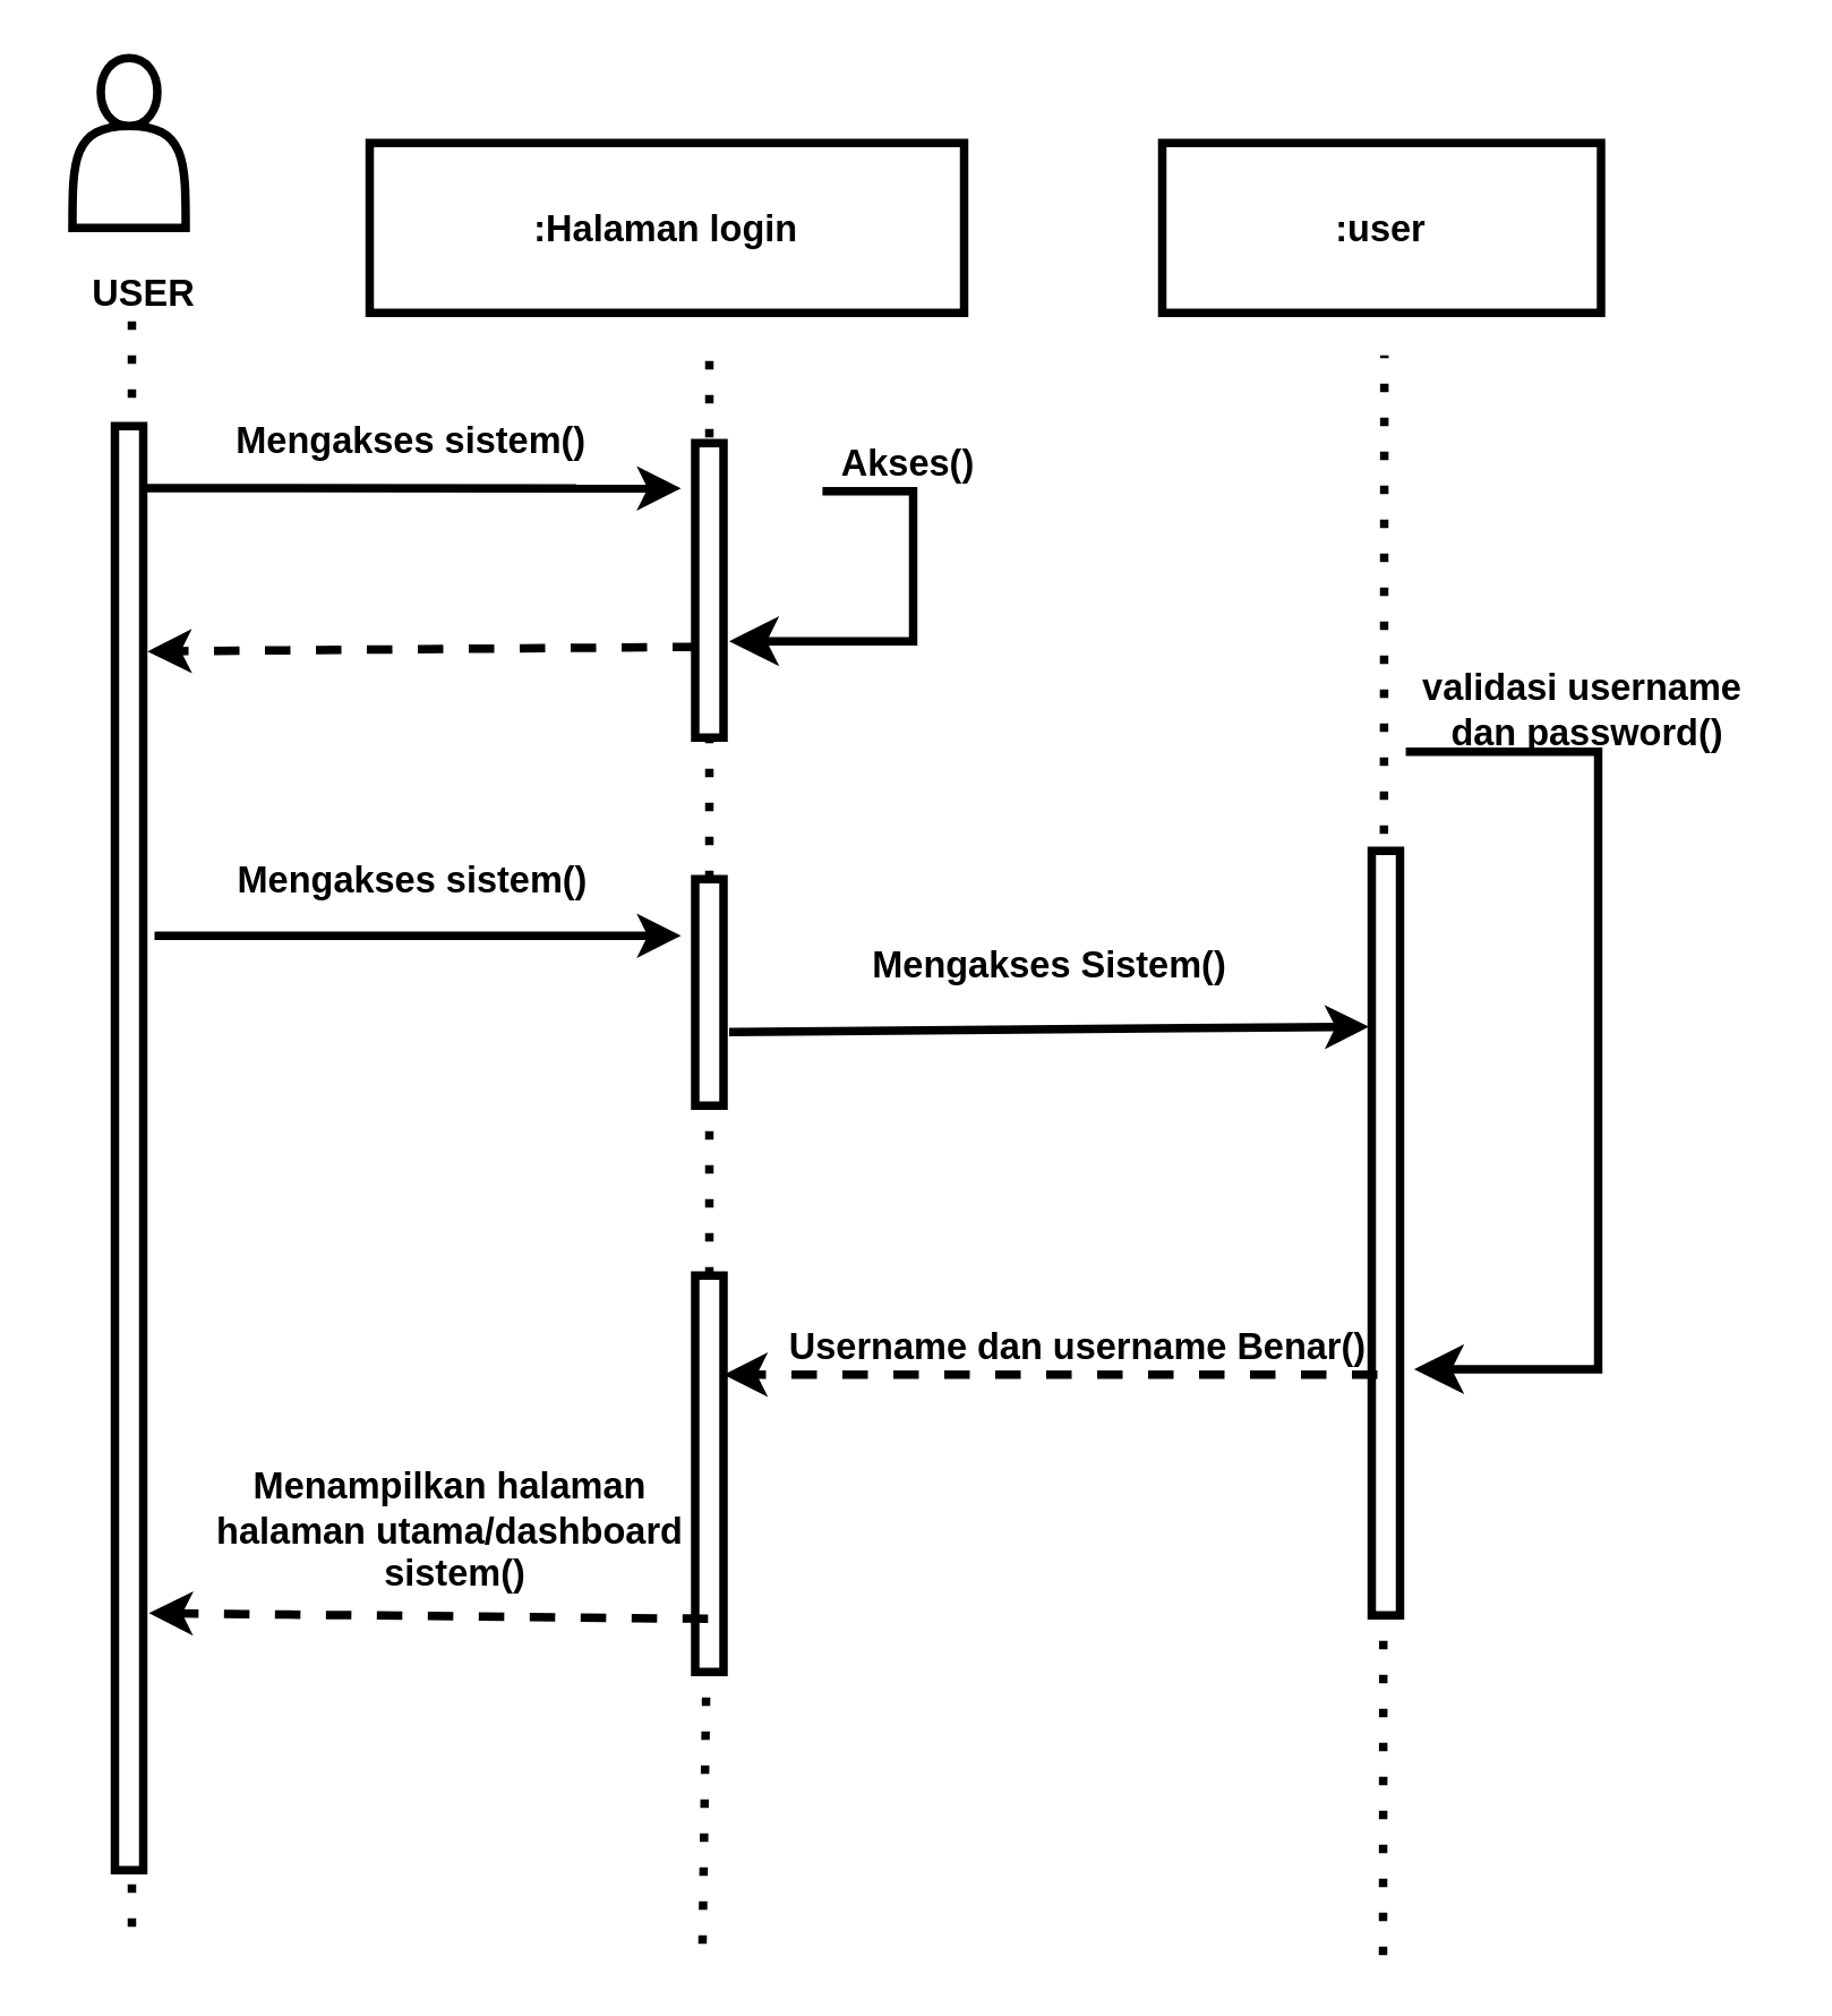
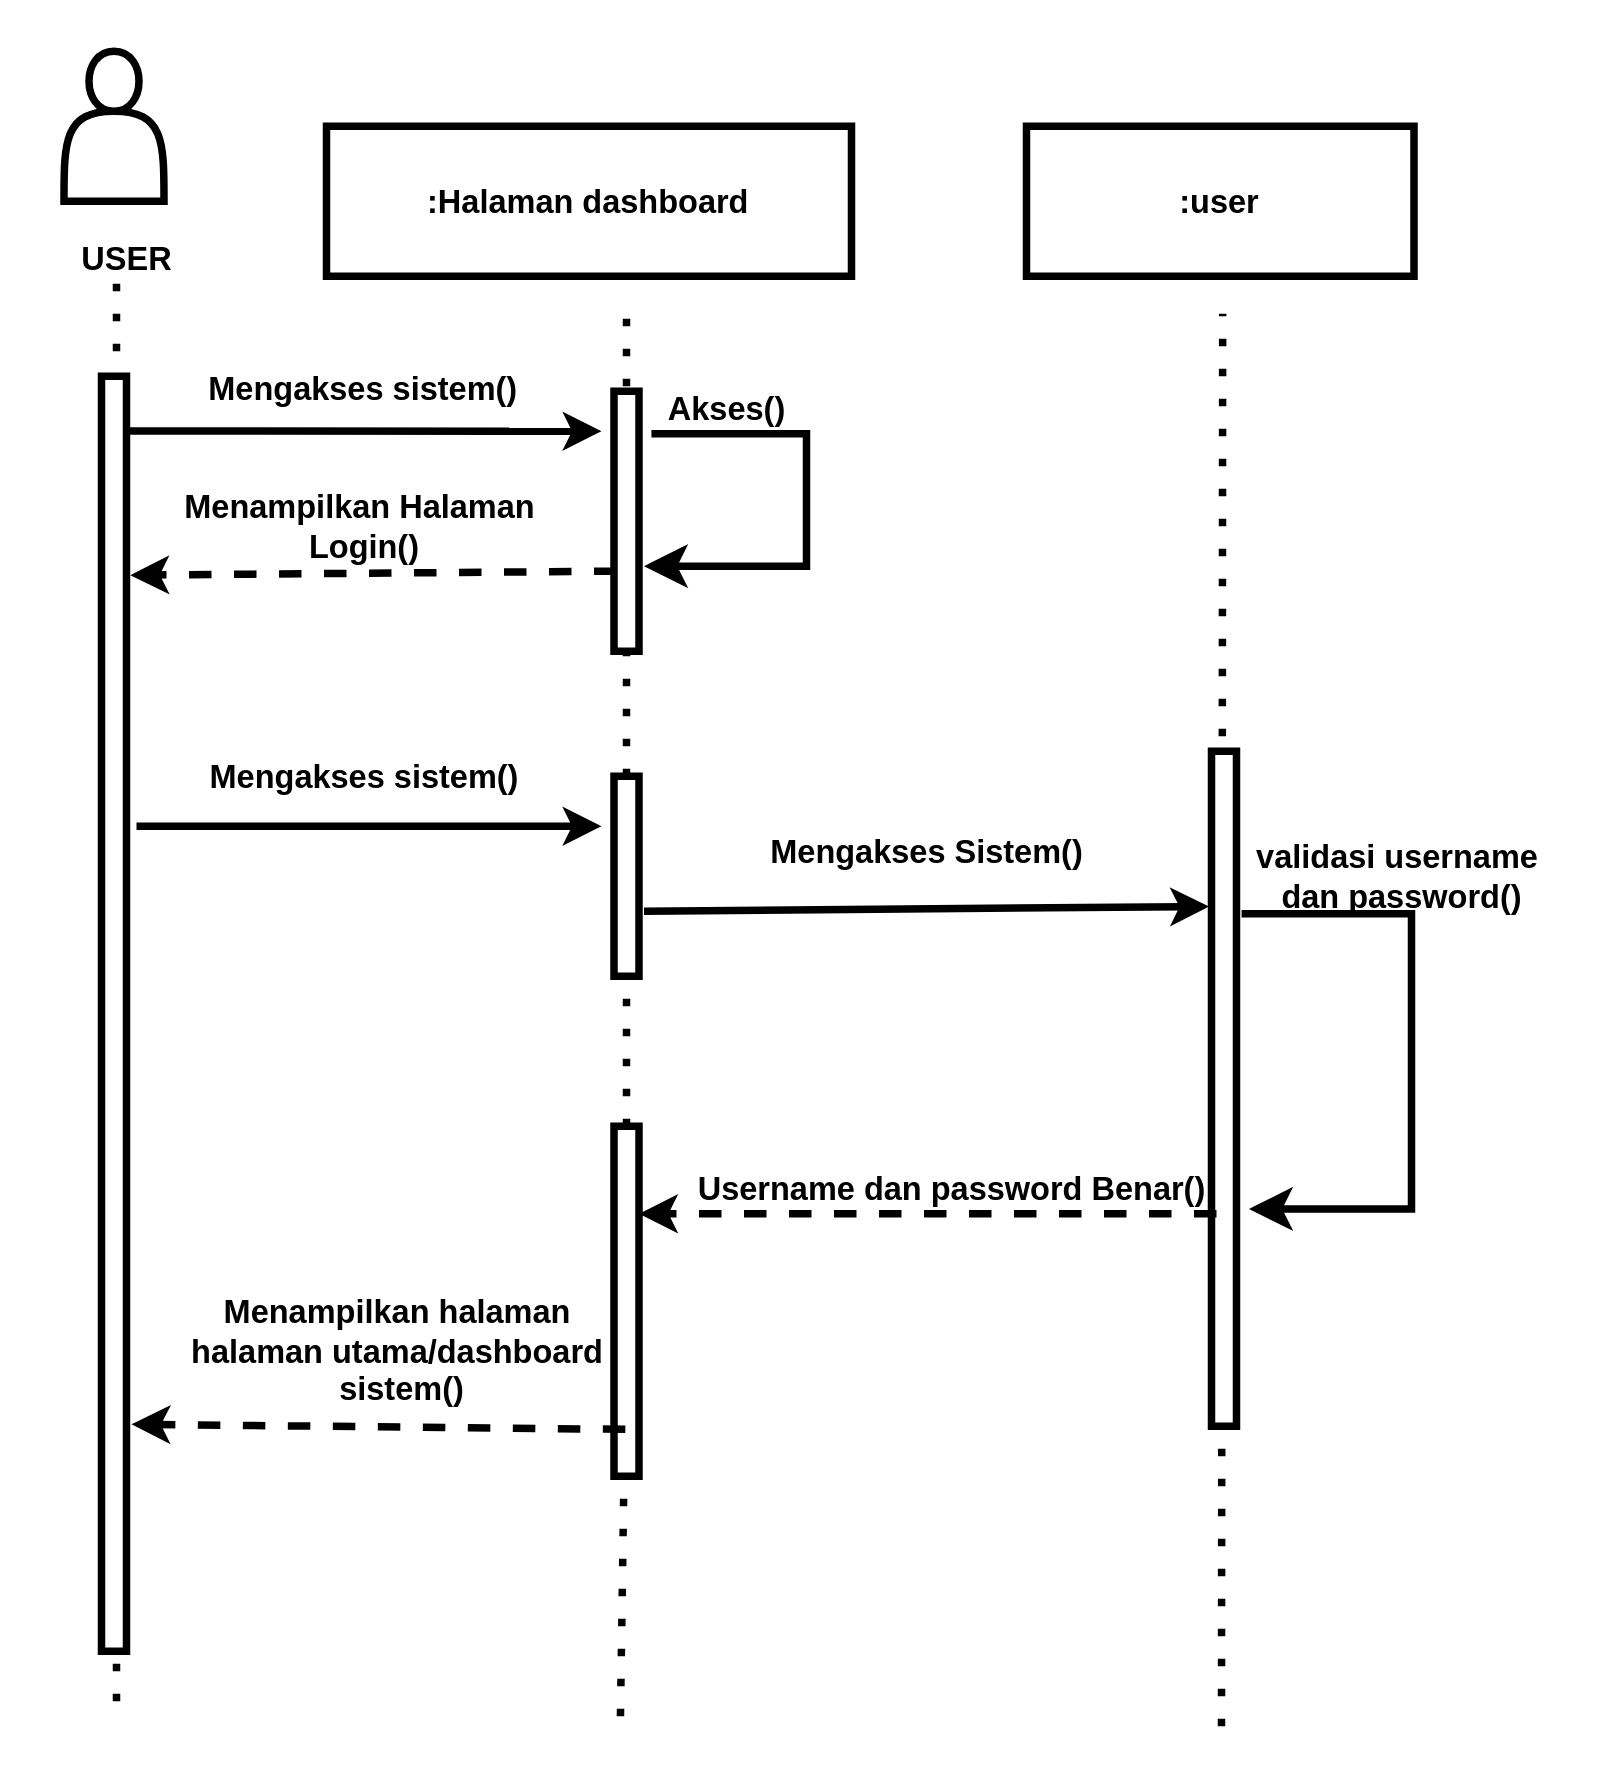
  <mxCell id="0" />
  <mxCell id="1" parent="0" />
- <mxCell id="2" value=":Halaman login" style="rounded=0;whiteSpace=wrap;html=1;fillColor=none;strokeWidth=3;fontSize=13;fontStyle=1" vertex="1" parent="1"><mxGeometry x="130" y="50" width="210" height="60" as="geometry" /></mxCell>
+ <mxCell id="2" value=":Halaman dashboard" style="rounded=0;whiteSpace=wrap;html=1;fillColor=none;strokeWidth=3;fontSize=13;fontStyle=1" vertex="1" parent="1"><mxGeometry x="130" y="50" width="210" height="60" as="geometry" /></mxCell>
  <mxCell id="3" value="&lt;span&gt;:user&lt;/span&gt;" style="rounded=0;whiteSpace=wrap;html=1;fillColor=none;strokeWidth=3;fontSize=13;fontStyle=1" vertex="1" parent="1"><mxGeometry x="410" y="50" width="155" height="60" as="geometry" /></mxCell>
  <mxCell id="4" value="" style="endArrow=classic;html=1;exitX=1.1;exitY=0.043;exitDx=0;exitDy=0;exitPerimeter=0;strokeWidth=3;fontSize=13;fontStyle=1" edge="1" parent="1" source="10"><mxGeometry width="50" height="50" relative="1" as="geometry"><mxPoint x="410" y="340" as="sourcePoint" /><mxPoint x="240" y="172" as="targetPoint" /></mxGeometry></mxCell>
  <mxCell id="5" value="" style="endArrow=classic;html=1;entryX=1.153;entryY=0.156;entryDx=0;entryDy=0;entryPerimeter=0;dashed=1;exitX=0.1;exitY=0.692;exitDx=0;exitDy=0;exitPerimeter=0;strokeWidth=3;fontSize=13;fontStyle=1" edge="1" parent="1" source="12" target="10"><mxGeometry width="50" height="50" relative="1" as="geometry"><mxPoint x="240" y="210" as="sourcePoint" /><mxPoint x="250" y="182" as="targetPoint" /></mxGeometry></mxCell>
  <mxCell id="6" value="Mengakses sistem()" style="text;html=1;align=center;verticalAlign=middle;whiteSpace=wrap;rounded=0;strokeWidth=3;fontSize=13;fontStyle=1" vertex="1" parent="1"><mxGeometry x="80" y="140" width="130" height="30" as="geometry" /></mxCell>
- <mxCell id="8" value="Akses()" style="text;html=1;align=center;verticalAlign=middle;resizable=0;points=[];autosize=1;strokeColor=none;fillColor=none;strokeWidth=3;fontSize=13;fontStyle=1" vertex="1" parent="1"><mxGeometry x="285" y="148" width="70" height="30" as="geometry" /></mxCell>
+ <mxCell id="7" value="Menampilkan Halaman&amp;nbsp;&lt;div&gt;Login()&lt;/div&gt;" style="text;html=1;align=center;verticalAlign=middle;resizable=0;points=[];autosize=1;strokeColor=none;fillColor=none;strokeWidth=3;fontSize=13;fontStyle=1" vertex="1" parent="1"><mxGeometry x="65" y="190" width="160" height="40" as="geometry" /></mxCell>
+ <mxCell id="8" value="Akses()" style="text;html=1;align=center;verticalAlign=middle;resizable=0;points=[];autosize=1;strokeColor=none;fillColor=none;strokeWidth=3;fontSize=13;fontStyle=1" vertex="1" parent="1"><mxGeometry x="255" y="148" width="70" height="30" as="geometry" /></mxCell>
  <mxCell id="9" value="" style="endArrow=none;dashed=1;html=1;dashPattern=1 3;strokeWidth=3;fontSize=13;fontStyle=1" edge="1" parent="1"><mxGeometry width="50" height="50" relative="1" as="geometry"><mxPoint x="46" y="680" as="sourcePoint" /><mxPoint x="46" y="110" as="targetPoint" /></mxGeometry></mxCell>
  <mxCell id="10" value="" style="rounded=0;whiteSpace=wrap;html=1;fillColor=default;strokeWidth=3;fontSize=13;fontStyle=1" vertex="1" parent="1"><mxGeometry x="40" y="150" width="10" height="510" as="geometry" /></mxCell>
  <mxCell id="11" value="" style="endArrow=none;dashed=1;html=1;dashPattern=1 3;strokeWidth=3;fontSize=13;fontStyle=1" edge="1" parent="1" source="26"><mxGeometry width="50" height="50" relative="1" as="geometry"><mxPoint x="247.58" y="686" as="sourcePoint" /><mxPoint x="250" y="120" as="targetPoint" /></mxGeometry></mxCell>
  <mxCell id="12" value="" style="rounded=0;whiteSpace=wrap;html=1;fillColor=default;strokeWidth=3;fontSize=13;fontStyle=1" vertex="1" parent="1"><mxGeometry x="245" y="156" width="10" height="104" as="geometry" /></mxCell>
  <mxCell id="13" value="" style="endArrow=none;dashed=1;html=1;dashPattern=1 3;strokeWidth=3;fontSize=13;fontStyle=1" edge="1" parent="1" target="14"><mxGeometry width="50" height="50" relative="1" as="geometry"><mxPoint x="247.58" y="686" as="sourcePoint" /><mxPoint x="247.58" y="136" as="targetPoint" /></mxGeometry></mxCell>
  <mxCell id="14" value="" style="rounded=0;whiteSpace=wrap;html=1;fillColor=default;strokeWidth=3;fontSize=13;fontStyle=1" vertex="1" parent="1"><mxGeometry x="245" y="450" width="10" height="140" as="geometry" /></mxCell>
  <mxCell id="15" value="" style="endArrow=classic;html=1;exitX=1.2;exitY=0.675;exitDx=0;exitDy=0;strokeWidth=3;fontSize=13;fontStyle=1;entryX=-0.1;entryY=0.23;entryDx=0;entryDy=0;entryPerimeter=0;exitPerimeter=0;" edge="1" parent="1" source="26" target="23"><mxGeometry width="50" height="50" relative="1" as="geometry"><mxPoint x="253" y="411" as="sourcePoint" /><mxPoint x="480" y="330" as="targetPoint" /></mxGeometry></mxCell>
  <mxCell id="16" value="Mengakses Sistem()" style="text;html=1;align=center;verticalAlign=middle;resizable=0;points=[];autosize=1;strokeColor=none;fillColor=none;strokeWidth=3;fontSize=13;fontStyle=1" vertex="1" parent="1"><mxGeometry x="300" y="325" width="140" height="30" as="geometry" /></mxCell>
  <mxCell id="17" value="" style="endArrow=classic;html=1;entryX=1.2;entryY=0.822;entryDx=0;entryDy=0;entryPerimeter=0;dashed=1;exitX=0.453;exitY=0.866;exitDx=0;exitDy=0;exitPerimeter=0;strokeWidth=3;fontSize=13;fontStyle=1" edge="1" parent="1" source="14" target="10"><mxGeometry width="50" height="50" relative="1" as="geometry"><mxPoint x="240" y="570" as="sourcePoint" /><mxPoint x="50" y="570" as="targetPoint" /></mxGeometry></mxCell>
  <mxCell id="18" value="&lt;div&gt;Menampilkan halaman&amp;nbsp;&lt;/div&gt;&lt;div&gt;halaman utama/dashboard&amp;nbsp;&lt;/div&gt;&lt;div&gt;sistem()&lt;/div&gt;" style="text;html=1;align=center;verticalAlign=middle;resizable=0;points=[];autosize=1;strokeColor=none;fillColor=none;strokeWidth=3;fontSize=13;fontStyle=1" vertex="1" parent="1"><mxGeometry x="70" y="510" width="180" height="60" as="geometry" /></mxCell>
  <mxCell id="19" value="" style="edgeStyle=elbowEdgeStyle;elbow=horizontal;endArrow=classic;html=1;curved=0;rounded=0;endSize=8;startSize=8;strokeWidth=3;fontSize=13;fontStyle=1;entryX=1.2;entryY=0.673;entryDx=0;entryDy=0;entryPerimeter=0;exitX=0.071;exitY=0.833;exitDx=0;exitDy=0;exitPerimeter=0;" edge="1" parent="1" source="8" target="12"><mxGeometry width="50" height="50" relative="1" as="geometry"><mxPoint x="320" y="210" as="sourcePoint" /><mxPoint x="310" y="270" as="targetPoint" /><Array as="points"><mxPoint x="322" y="180" /></Array></mxGeometry></mxCell>
  <mxCell id="20" value="Mengakses sistem()" style="text;html=1;align=center;verticalAlign=middle;resizable=0;points=[];autosize=1;strokeColor=none;fillColor=none;strokeWidth=3;fontSize=13;fontStyle=1" vertex="1" parent="1"><mxGeometry x="75" y="295" width="140" height="30" as="geometry" /></mxCell>
  <mxCell id="21" value="" style="endArrow=none;dashed=1;html=1;dashPattern=1 3;strokeWidth=3;fontSize=13;fontStyle=1" edge="1" parent="1"><mxGeometry width="50" height="50" relative="1" as="geometry"><mxPoint x="488" y="690" as="sourcePoint" /><mxPoint x="488.47" y="125" as="targetPoint" /></mxGeometry></mxCell>
  <mxCell id="22" value="" style="shape=actor;whiteSpace=wrap;html=1;fillColor=none;strokeWidth=3;fontSize=13;fontStyle=1" vertex="1" parent="1"><mxGeometry x="25" y="20" width="40" height="60" as="geometry" /></mxCell>
  <mxCell id="23" value="" style="rounded=0;whiteSpace=wrap;html=1;fillColor=default;strokeWidth=3;fontSize=13;fontStyle=1" vertex="1" parent="1"><mxGeometry x="484" y="300" width="10" height="270" as="geometry" /></mxCell>
  <mxCell id="24" value="USER" style="text;html=1;align=center;verticalAlign=middle;resizable=0;points=[];autosize=1;strokeColor=none;fillColor=none;fontSize=13;fontStyle=1" vertex="1" parent="1"><mxGeometry x="20" y="88" width="60" height="30" as="geometry" /></mxCell>
  <mxCell id="25" value="" style="endArrow=none;dashed=1;html=1;dashPattern=1 3;strokeWidth=3;fontSize=13;fontStyle=1" edge="1" parent="1" source="14" target="26"><mxGeometry width="50" height="50" relative="1" as="geometry"><mxPoint x="254" y="520" as="sourcePoint" /><mxPoint x="250" y="120" as="targetPoint" /></mxGeometry></mxCell>
  <mxCell id="26" value="" style="rounded=0;whiteSpace=wrap;html=1;fillColor=default;strokeWidth=3;fontSize=13;fontStyle=1" vertex="1" parent="1"><mxGeometry x="245" y="310" width="10" height="80" as="geometry" /></mxCell>
  <mxCell id="27" value="" style="endArrow=classic;html=1;exitX=1.258;exitY=0.282;exitDx=0;exitDy=0;exitPerimeter=0;strokeWidth=3;fontSize=13;fontStyle=1" edge="1" parent="1"><mxGeometry width="50" height="50" relative="1" as="geometry"><mxPoint x="54" y="330" as="sourcePoint" /><mxPoint x="240" y="330" as="targetPoint" /></mxGeometry></mxCell>
  <mxCell id="28" value="" style="edgeStyle=elbowEdgeStyle;elbow=horizontal;endArrow=classic;html=1;curved=0;rounded=0;endSize=8;startSize=8;strokeWidth=3;fontSize=13;fontStyle=1;exitX=0.008;exitY=0.875;exitDx=0;exitDy=0;exitPerimeter=0;entryX=1.5;entryY=0.678;entryDx=0;entryDy=0;entryPerimeter=0;" edge="1" parent="1" source="31" target="23"><mxGeometry width="50" height="50" relative="1" as="geometry"><mxPoint x="500" y="485" as="sourcePoint" /><mxPoint x="540" y="510" as="targetPoint" /><Array as="points"><mxPoint x="564" y="425" /></Array></mxGeometry></mxCell>
  <mxCell id="29" value="" style="endArrow=classic;html=1;entryX=1;entryY=0.25;entryDx=0;entryDy=0;dashed=1;exitX=0.2;exitY=0.685;exitDx=0;exitDy=0;exitPerimeter=0;strokeWidth=3;fontSize=13;fontStyle=1" edge="1" parent="1" source="23" target="14"><mxGeometry width="50" height="50" relative="1" as="geometry"><mxPoint x="260" y="581" as="sourcePoint" /><mxPoint x="60" y="652" as="targetPoint" /></mxGeometry></mxCell>
- <mxCell id="30" value="Username dan username Benar()" style="text;html=1;align=center;verticalAlign=middle;resizable=0;points=[];autosize=1;strokeColor=none;fillColor=none;fontSize=13;fontStyle=1" vertex="1" parent="1"><mxGeometry x="275" y="460" width="210" height="30" as="geometry" /></mxCell>
- <mxCell id="31" value="validasi username&amp;nbsp;&lt;div&gt;dan password()&lt;/div&gt;" style="text;html=1;align=center;verticalAlign=middle;resizable=0;points=[];autosize=1;strokeColor=none;fillColor=none;fontSize=13;fontStyle=1" vertex="1" parent="1"><mxGeometry x="495" y="230" width="130" height="40" as="geometry" /></mxCell>
+ <mxCell id="30" value="Username dan password Benar()" style="text;html=1;align=center;verticalAlign=middle;resizable=0;points=[];autosize=1;strokeColor=none;fillColor=none;fontSize=13;fontStyle=1" vertex="1" parent="1"><mxGeometry x="275" y="460" width="210" height="30" as="geometry" /></mxCell>
+ <mxCell id="31" value="validasi username&amp;nbsp;&lt;div&gt;dan password()&lt;/div&gt;" style="text;html=1;align=center;verticalAlign=middle;resizable=0;points=[];autosize=1;strokeColor=none;fillColor=none;fontSize=13;fontStyle=1" vertex="1" parent="1"><mxGeometry x="495" y="330" width="130" height="40" as="geometry" /></mxCell>
